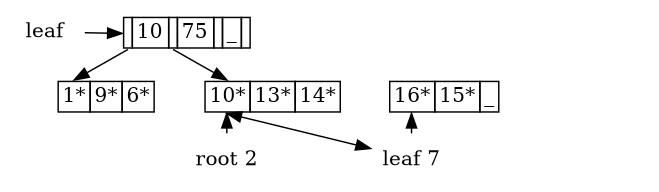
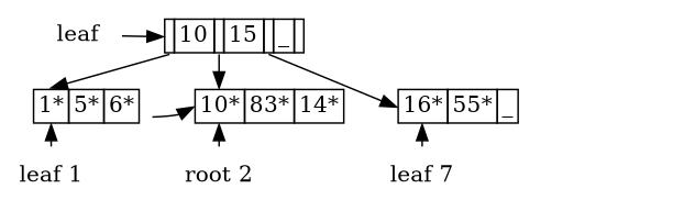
  digraph {
    nodespe=0.1
    ranksep=0.1
    splines=false
    node [shape=none]
    edge [headport=key0]
-   n1 [label=<<table border="0" cellborder="1" cellspacing="0">                     <tr>                         <td port="connector0"></td>                         <td port="key0">10</td>                         <td port="connector1"></td>                         <td port="key1">75</td>                         <td port="connector2"></td>                         <td port="key2">_</td>                         <td port="connector3"></td>                     </tr>                 </table>>]
+   n1 [label=<<table border="0" cellborder="1" cellspacing="0">                     <tr>                         <td port="connector0"></td>                         <td port="key0">10</td>                         <td port="connector1"></td>                         <td port="key1">15</td>                         <td port="connector2"></td>                         <td port="key2">_</td>                         <td port="connector3"></td>                     </tr>                 </table>>]
    n2 [label=leaf]
-   n3 [label=<<table border="0" cellborder="1" cellspacing="0">                     <tr>                         <td port="key0">1*</td>                         <td port="key1">9*</td>                         <td port="key2">6*</td>                     </tr>                 </table>>]
-   n4 [label=<<table border="0" cellborder="1" cellspacing="0">                     <tr>                         <td port="key0">10*</td>                         <td port="key1">13*</td>                         <td port="key2">14*</td>                     </tr>                 </table>>]
-   n5 [label=<<table border="0" cellborder="1" cellspacing="0">                     <tr>                         <td port="key0">16*</td>                         <td port="key1">15*</td>                         <td port="key2">_</td>                     </tr>                 </table>>]
+   n3 [label=<<table border="0" cellborder="1" cellspacing="0">                     <tr>                         <td port="key0">1*</td>                         <td port="key1">5*</td>                         <td port="key2">6*</td>                     </tr>                 </table>>]
+   n4 [label=<<table border="0" cellborder="1" cellspacing="0">                     <tr>                         <td port="key0">10*</td>                         <td port="key1">83*</td>                         <td port="key2">14*</td>                     </tr>                 </table>>]
+   n5 [label=<<table border="0" cellborder="1" cellspacing="0">                     <tr>                         <td port="key0">16*</td>                         <td port="key1">55*</td>                         <td port="key2">_</td>                     </tr>                 </table>>]
+   n6 [label="leaf 1"]
    n7 [label="root 2"]
    n8 [label="leaf 7"]
    leaves [style=invisible shape=""]
    subgraph sub_1 {
      rank=min
      n1
      n2
    }
    subgraph sub_2 {
      rank=same
      n3
      n4
      n5
    }
    subgraph sub_3 {
      rank=max
+     n6
      n7
      n8
    }
    n1 -> n3 [tailport=connector0]
    n1 -> n4 [tailport=connector1]
+   n1 -> n5 [tailport=connector2]
    n2 -> n1 [headport=connector0]
-   n8 -> n4 [constraint=false dir=both]
+   n3 -> n4 [constraint=false dir=both]
+   n6 -> n3
+   n6 -> n7 [constraint=false style=invis]
    n7 -> n4
    n7 -> n8 [constraint=false style=invis]
    n8 -> n5
+   leaves -> n6 [constraint=false style=invis]
  }
